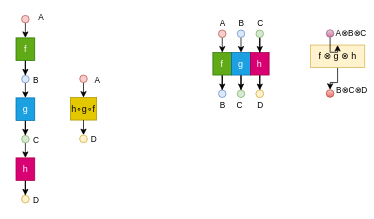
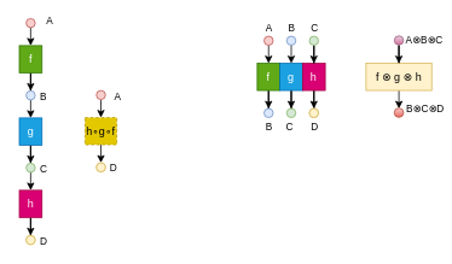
  <mxCell id="0" />
  <mxCell id="1" parent="0" />
  <mxCell id="2" style="edgeStyle=orthogonalEdgeStyle;rounded=0;orthogonalLoop=1;jettySize=auto;html=1;entryX=0.5;entryY=0;entryDx=0;entryDy=0;" parent="1" source="3" target="11" edge="1"><mxGeometry relative="1" as="geometry" /></mxCell>
  <mxCell id="3" value="f" style="rounded=0;whiteSpace=wrap;html=1;fillColor=#60a917;fontColor=#ffffff;strokeColor=#2D7600;" parent="1" vertex="1"><mxGeometry x="20.5" y="50" width="25" height="30" as="geometry" /></mxCell>
  <mxCell id="4" value="" style="endArrow=classic;html=1;rounded=0;entryX=0.5;entryY=0;entryDx=0;entryDy=0;exitX=0.5;exitY=1;exitDx=0;exitDy=0;" parent="1" source="6" target="3" edge="1"><mxGeometry width="50" height="50" relative="1" as="geometry"><mxPoint x="33" y="0" as="sourcePoint" /><mxPoint x="53" y="60" as="targetPoint" /></mxGeometry></mxCell>
  <mxCell id="5" value="A" style="edgeLabel;html=1;align=center;verticalAlign=middle;resizable=0;points=[];" parent="4" vertex="1" connectable="0"><mxGeometry x="-0.543" y="-2" relative="1" as="geometry"><mxPoint x="22" y="-14" as="offset" /></mxGeometry></mxCell>
  <mxCell id="6" value="" style="ellipse;whiteSpace=wrap;html=1;aspect=fixed;fillColor=#f8cecc;strokeColor=#b85450;" parent="1" vertex="1"><mxGeometry x="28" y="20" width="10" height="10" as="geometry" /></mxCell>
  <mxCell id="7" style="edgeStyle=orthogonalEdgeStyle;rounded=0;orthogonalLoop=1;jettySize=auto;html=1;entryX=0.5;entryY=0;entryDx=0;entryDy=0;" parent="1" source="8" target="16" edge="1"><mxGeometry relative="1" as="geometry" /></mxCell>
  <mxCell id="8" value="g" style="rounded=0;whiteSpace=wrap;html=1;fillColor=#1ba1e2;fontColor=#ffffff;strokeColor=#006EAF;" parent="1" vertex="1"><mxGeometry x="20.5" y="130" width="25" height="30" as="geometry" /></mxCell>
  <mxCell id="9" value="" style="endArrow=classic;html=1;rounded=0;entryX=0.5;entryY=0;entryDx=0;entryDy=0;exitX=0.5;exitY=1;exitDx=0;exitDy=0;" parent="1" source="11" target="8" edge="1"><mxGeometry width="50" height="50" relative="1" as="geometry"><mxPoint x="33" y="120" as="sourcePoint" /><mxPoint x="53" y="180" as="targetPoint" /></mxGeometry></mxCell>
  <mxCell id="10" value="B" style="edgeLabel;html=1;align=center;verticalAlign=middle;resizable=0;points=[];" parent="9" vertex="1" connectable="0"><mxGeometry x="-0.543" y="-2" relative="1" as="geometry"><mxPoint x="15" y="-10" as="offset" /></mxGeometry></mxCell>
  <mxCell id="11" value="" style="ellipse;whiteSpace=wrap;html=1;aspect=fixed;fillColor=#dae8fc;strokeColor=#6c8ebf;" parent="1" vertex="1"><mxGeometry x="28" y="100" width="10" height="10" as="geometry" /></mxCell>
  <mxCell id="12" style="edgeStyle=orthogonalEdgeStyle;rounded=0;orthogonalLoop=1;jettySize=auto;html=1;entryX=0.5;entryY=0;entryDx=0;entryDy=0;" parent="1" source="13" target="17" edge="1"><mxGeometry relative="1" as="geometry" /></mxCell>
  <mxCell id="13" value="h" style="rounded=0;whiteSpace=wrap;html=1;fillColor=#d80073;fontColor=#ffffff;strokeColor=#A50040;" parent="1" vertex="1"><mxGeometry x="20.5" y="210" width="25" height="30" as="geometry" /></mxCell>
  <mxCell id="14" value="" style="endArrow=classic;html=1;rounded=0;entryX=0.5;entryY=0;entryDx=0;entryDy=0;exitX=0.5;exitY=1;exitDx=0;exitDy=0;" parent="1" source="16" target="13" edge="1"><mxGeometry width="50" height="50" relative="1" as="geometry"><mxPoint x="33" y="200" as="sourcePoint" /><mxPoint x="53" y="260" as="targetPoint" /></mxGeometry></mxCell>
  <mxCell id="15" value="C" style="edgeLabel;html=1;align=center;verticalAlign=middle;resizable=0;points=[];" parent="14" vertex="1" connectable="0"><mxGeometry x="-0.543" y="-2" relative="1" as="geometry"><mxPoint x="15" y="-10" as="offset" /></mxGeometry></mxCell>
  <mxCell id="16" value="" style="ellipse;whiteSpace=wrap;html=1;aspect=fixed;fillColor=#d5e8d4;strokeColor=#82b366;" parent="1" vertex="1"><mxGeometry x="28" y="180" width="10" height="10" as="geometry" /></mxCell>
  <mxCell id="17" value="" style="ellipse;whiteSpace=wrap;html=1;aspect=fixed;fillColor=#fff2cc;strokeColor=#d6b656;" parent="1" vertex="1"><mxGeometry x="28" y="260" width="10" height="10" as="geometry" /></mxCell>
  <mxCell id="18" value="" style="endArrow=classic;html=1;rounded=0;entryX=0.5;entryY=1;entryDx=0;entryDy=0;exitX=0.5;exitY=1;exitDx=0;exitDy=0;" parent="1" source="20" target="20" edge="1"><mxGeometry width="50" height="50" relative="1" as="geometry"><mxPoint x="33" y="280" as="sourcePoint" /><mxPoint x="33" y="290" as="targetPoint" /></mxGeometry></mxCell>
  <mxCell id="19" value="D" style="edgeLabel;html=1;align=center;verticalAlign=middle;resizable=0;points=[];" parent="18" vertex="1" connectable="0"><mxGeometry x="-0.543" y="-2" relative="1" as="geometry"><mxPoint x="13" y="-5" as="offset" /></mxGeometry></mxCell>
  <mxCell id="20" value="" style="ellipse;whiteSpace=wrap;html=1;aspect=fixed;fillColor=#fff2cc;strokeColor=#d6b656;" parent="1" vertex="1"><mxGeometry x="28" y="260" width="10" height="10" as="geometry" /></mxCell>
- <mxCell id="21" value="h∘g∘f" style="rounded=0;whiteSpace=wrap;html=1;fillColor=#e3c800;fontColor=#000000;strokeColor=#B09500;" parent="1" vertex="1"><mxGeometry x="93" y="129.6" width="35" height="30" as="geometry" /></mxCell>
+ <mxCell id="21" value="h∘g∘f" style="rounded=0;whiteSpace=wrap;html=1;fillColor=#e3c800;fontColor=#000000;strokeColor=#B09500;dashed=1;" parent="1" vertex="1"><mxGeometry x="93" y="129.6" width="35" height="30" as="geometry" /></mxCell>
  <mxCell id="22" value="" style="endArrow=classic;html=1;rounded=0;entryX=0.5;entryY=0;entryDx=0;entryDy=0;exitX=0.5;exitY=1;exitDx=0;exitDy=0;" parent="1" source="24" target="21" edge="1"><mxGeometry width="50" height="50" relative="1" as="geometry"><mxPoint x="110.5" y="79.6" as="sourcePoint" /><mxPoint x="130.5" y="139.6" as="targetPoint" /></mxGeometry></mxCell>
  <mxCell id="23" value="A" style="edgeLabel;html=1;align=center;verticalAlign=middle;resizable=0;points=[];" parent="22" vertex="1" connectable="0"><mxGeometry x="-0.543" y="-2" relative="1" as="geometry"><mxPoint x="20" y="-9" as="offset" /></mxGeometry></mxCell>
  <mxCell id="24" value="" style="ellipse;whiteSpace=wrap;html=1;aspect=fixed;fillColor=#f8cecc;strokeColor=#b85450;" parent="1" vertex="1"><mxGeometry x="105.5" y="99.6" width="10" height="10" as="geometry" /></mxCell>
  <mxCell id="25" style="edgeStyle=orthogonalEdgeStyle;rounded=0;orthogonalLoop=1;jettySize=auto;html=1;entryX=0.5;entryY=0;entryDx=0;entryDy=0;exitX=0.5;exitY=1;exitDx=0;exitDy=0;" parent="1" source="21" target="26" edge="1"><mxGeometry relative="1" as="geometry"><mxPoint x="110.524" y="169.32" as="sourcePoint" /></mxGeometry></mxCell>
  <mxCell id="26" value="" style="ellipse;whiteSpace=wrap;html=1;aspect=fixed;fillColor=#fff2cc;strokeColor=#d6b656;" parent="1" vertex="1"><mxGeometry x="105.5" y="179.6" width="10" height="10" as="geometry" /></mxCell>
  <mxCell id="27" value="" style="endArrow=classic;html=1;rounded=0;entryX=0.5;entryY=1;entryDx=0;entryDy=0;exitX=0.5;exitY=1;exitDx=0;exitDy=0;" parent="1" source="29" target="29" edge="1"><mxGeometry width="50" height="50" relative="1" as="geometry"><mxPoint x="110.5" y="199.6" as="sourcePoint" /><mxPoint x="110.5" y="209.6" as="targetPoint" /></mxGeometry></mxCell>
  <mxCell id="28" value="D" style="edgeLabel;html=1;align=center;verticalAlign=middle;resizable=0;points=[];" parent="27" vertex="1" connectable="0"><mxGeometry x="-0.543" y="-2" relative="1" as="geometry"><mxPoint x="13" y="-5" as="offset" /></mxGeometry></mxCell>
  <mxCell id="29" value="" style="ellipse;whiteSpace=wrap;html=1;aspect=fixed;fillColor=#fff2cc;strokeColor=#d6b656;" parent="1" vertex="1"><mxGeometry x="105.5" y="179.6" width="10" height="10" as="geometry" /></mxCell>
  <mxCell id="30" value="B" style="edgeStyle=orthogonalEdgeStyle;rounded=0;orthogonalLoop=1;jettySize=auto;html=1;entryX=0.5;entryY=0;entryDx=0;entryDy=0;" edge="1" parent="1" source="31" target="49"><mxGeometry x="1" y="20" relative="1" as="geometry"><mxPoint x="-20" y="20" as="offset" /></mxGeometry></mxCell>
  <mxCell id="31" value="f" style="rounded=0;whiteSpace=wrap;html=1;fillColor=#60a917;fontColor=#ffffff;strokeColor=#2D7600;" vertex="1" parent="1"><mxGeometry x="283" y="69.56" width="25" height="30" as="geometry" /></mxCell>
  <mxCell id="32" value="" style="endArrow=classic;html=1;rounded=0;entryX=0.5;entryY=0;entryDx=0;entryDy=0;exitX=0.5;exitY=1;exitDx=0;exitDy=0;" edge="1" parent="1" source="34" target="31"><mxGeometry width="50" height="50" relative="1" as="geometry"><mxPoint x="295.5" y="19.56" as="sourcePoint" /><mxPoint x="315.5" y="79.56" as="targetPoint" /></mxGeometry></mxCell>
  <mxCell id="33" value="A" style="edgeLabel;html=1;align=center;verticalAlign=middle;resizable=0;points=[];" vertex="1" connectable="0" parent="32"><mxGeometry x="-0.543" y="-2" relative="1" as="geometry"><mxPoint x="2" y="-24" as="offset" /></mxGeometry></mxCell>
  <mxCell id="34" value="" style="ellipse;whiteSpace=wrap;html=1;aspect=fixed;fillColor=#f8cecc;strokeColor=#b85450;" vertex="1" parent="1"><mxGeometry x="290.5" y="39.56" width="10" height="10" as="geometry" /></mxCell>
  <mxCell id="35" value="C" style="edgeStyle=orthogonalEdgeStyle;rounded=0;orthogonalLoop=1;jettySize=auto;html=1;entryX=0.5;entryY=0;entryDx=0;entryDy=0;align=left;" edge="1" parent="1" source="36" target="42"><mxGeometry x="1" y="-22" relative="1" as="geometry"><mxPoint x="14" y="20" as="offset" /></mxGeometry></mxCell>
  <mxCell id="36" value="g" style="rounded=0;whiteSpace=wrap;html=1;fillColor=#1ba1e2;fontColor=#ffffff;strokeColor=#006EAF;" vertex="1" parent="1"><mxGeometry x="308" y="69.56" width="25" height="30" as="geometry" /></mxCell>
  <mxCell id="37" value="" style="endArrow=classic;html=1;rounded=0;entryX=0.5;entryY=0;entryDx=0;entryDy=0;exitX=0.5;exitY=1;exitDx=0;exitDy=0;" edge="1" parent="1" source="39" target="36"><mxGeometry width="50" height="50" relative="1" as="geometry"><mxPoint x="320.5" y="59.56" as="sourcePoint" /><mxPoint x="340.5" y="119.56" as="targetPoint" /></mxGeometry></mxCell>
  <mxCell id="38" value="B" style="edgeLabel;html=1;align=center;verticalAlign=middle;resizable=0;points=[];" vertex="1" connectable="0" parent="37"><mxGeometry x="-0.543" y="-2" relative="1" as="geometry"><mxPoint x="2" y="-24" as="offset" /></mxGeometry></mxCell>
  <mxCell id="39" value="" style="ellipse;whiteSpace=wrap;html=1;aspect=fixed;fillColor=#dae8fc;strokeColor=#6c8ebf;" vertex="1" parent="1"><mxGeometry x="315.5" y="39.56" width="10" height="10" as="geometry" /></mxCell>
  <mxCell id="40" style="edgeStyle=orthogonalEdgeStyle;rounded=0;orthogonalLoop=1;jettySize=auto;html=1;entryX=0.5;entryY=0;entryDx=0;entryDy=0;" edge="1" parent="1" source="41" target="43"><mxGeometry relative="1" as="geometry" /></mxCell>
  <mxCell id="41" value="h" style="rounded=0;whiteSpace=wrap;html=1;fillColor=#d80073;fontColor=#ffffff;strokeColor=#A50040;" vertex="1" parent="1"><mxGeometry x="333" y="69.56" width="25" height="30" as="geometry" /></mxCell>
  <mxCell id="42" value="" style="ellipse;whiteSpace=wrap;html=1;aspect=fixed;fillColor=#d5e8d4;strokeColor=#82b366;" vertex="1" parent="1"><mxGeometry x="315.5" y="119.56" width="10" height="10" as="geometry" /></mxCell>
  <mxCell id="43" value="" style="ellipse;whiteSpace=wrap;html=1;aspect=fixed;fillColor=#fff2cc;strokeColor=#d6b656;" vertex="1" parent="1"><mxGeometry x="340.5" y="119.56" width="10" height="10" as="geometry" /></mxCell>
  <mxCell id="44" value="" style="endArrow=classic;html=1;rounded=0;entryX=0.5;entryY=1;entryDx=0;entryDy=0;exitX=0.5;exitY=1;exitDx=0;exitDy=0;" edge="1" parent="1" source="46" target="46"><mxGeometry width="50" height="50" relative="1" as="geometry"><mxPoint x="345.5" y="139.56" as="sourcePoint" /><mxPoint x="345.5" y="149.56" as="targetPoint" /></mxGeometry></mxCell>
  <mxCell id="45" value="D" style="edgeLabel;html=1;align=center;verticalAlign=middle;resizable=0;points=[];" vertex="1" connectable="0" parent="44"><mxGeometry x="-0.543" y="-2" relative="1" as="geometry"><mxPoint y="10" as="offset" /></mxGeometry></mxCell>
  <mxCell id="46" value="" style="ellipse;whiteSpace=wrap;html=1;aspect=fixed;fillColor=#fff2cc;strokeColor=#d6b656;" vertex="1" parent="1"><mxGeometry x="340.5" y="119.56" width="10" height="10" as="geometry" /></mxCell>
  <mxCell id="47" value="C" style="edgeStyle=orthogonalEdgeStyle;rounded=0;orthogonalLoop=1;jettySize=auto;html=1;entryX=0.5;entryY=0;entryDx=0;entryDy=0;" edge="1" parent="1" source="48" target="41"><mxGeometry x="-1" y="20" relative="1" as="geometry"><mxPoint x="-20" y="-20" as="offset" /></mxGeometry></mxCell>
  <mxCell id="48" value="" style="ellipse;whiteSpace=wrap;html=1;aspect=fixed;fillColor=#d5e8d4;strokeColor=#82b366;" vertex="1" parent="1"><mxGeometry x="340.5" y="39.56" width="10" height="10" as="geometry" /></mxCell>
  <mxCell id="49" value="" style="ellipse;whiteSpace=wrap;html=1;aspect=fixed;fillColor=#dae8fc;strokeColor=#6c8ebf;" vertex="1" parent="1"><mxGeometry x="290.5" y="119.56" width="10" height="10" as="geometry" /></mxCell>
  <mxCell id="50" style="edgeStyle=orthogonalEdgeStyle;rounded=0;orthogonalLoop=1;jettySize=auto;html=1;entryX=0.5;entryY=0;entryDx=0;entryDy=0;" edge="1" parent="1" source="51" target="52"><mxGeometry relative="1" as="geometry" /></mxCell>
- <mxCell id="51" value="f ⊗ g ⊗ h" style="rounded=0;whiteSpace=wrap;html=1;fillColor=#fff2cc;strokeColor=#d6b656;" vertex="1" parent="1"><mxGeometry x="413" y="59.56" width="72.5" height="30" as="geometry" /></mxCell>
+ <mxCell id="51" value="f ⊗ g ⊗ h" style="rounded=0;whiteSpace=wrap;html=1;fillColor=#fff2cc;strokeColor=#d6b656;" vertex="1" parent="1"><mxGeometry x="403" y="69.56" width="72.5" height="30" as="geometry" /></mxCell>
  <mxCell id="52" value="" style="ellipse;whiteSpace=wrap;html=1;aspect=fixed;fillColor=#fff2cc;strokeColor=#d6b656;" vertex="1" parent="1"><mxGeometry x="434.25" y="119.16" width="10" height="10" as="geometry" /></mxCell>
  <mxCell id="53" value="" style="endArrow=classic;html=1;rounded=0;entryX=0.5;entryY=1;entryDx=0;entryDy=0;exitX=0.5;exitY=1;exitDx=0;exitDy=0;" edge="1" parent="1" source="55" target="55"><mxGeometry width="50" height="50" relative="1" as="geometry"><mxPoint x="439.25" y="139.16" as="sourcePoint" /><mxPoint x="439.25" y="149.16" as="targetPoint" /></mxGeometry></mxCell>
  <mxCell id="54" value="B⊗C⊗D" style="edgeLabel;html=1;align=center;verticalAlign=middle;resizable=0;points=[];" vertex="1" connectable="0" parent="53"><mxGeometry x="-0.543" y="-2" relative="1" as="geometry"><mxPoint x="28" y="-10" as="offset" /></mxGeometry></mxCell>
  <mxCell id="55" value="" style="ellipse;whiteSpace=wrap;html=1;aspect=fixed;fillColor=#f8cecc;strokeColor=#b85450;gradientColor=#ea6b66;" vertex="1" parent="1"><mxGeometry x="434.25" y="119.16" width="10" height="10" as="geometry" /></mxCell>
  <mxCell id="56" value="A⊗B⊗C" style="edgeStyle=orthogonalEdgeStyle;rounded=0;orthogonalLoop=1;jettySize=auto;html=1;entryX=0.5;entryY=0;entryDx=0;entryDy=0;" edge="1" parent="1" source="57" target="51"><mxGeometry x="-1" y="28" relative="1" as="geometry"><mxPoint y="-5" as="offset" /></mxGeometry></mxCell>
  <mxCell id="57" value="" style="ellipse;whiteSpace=wrap;html=1;aspect=fixed;fillColor=#e6d0de;strokeColor=#996185;gradientColor=#d5739d;" vertex="1" parent="1"><mxGeometry x="434.25" y="39.16" width="10" height="10" as="geometry" /></mxCell>
